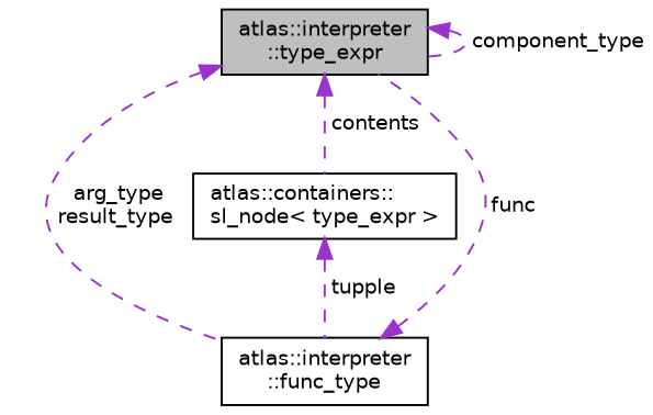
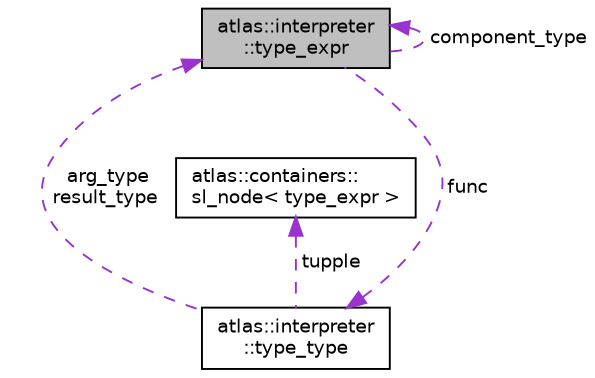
  digraph {
    node [color=black fillcolor=white fontname=Helvetica fontsize=10 shape=record style=filled]
    edge [color=darkorchid3 dir=back fontname=Helvetica fontsize=10 labelfontname=Helvetica labelfontsize=10 style=dashed]
    n1 [fillcolor=grey75 fontcolor=black height=0.2 label="atlas::interpreter\l::type_expr" width=0.4]
-   n2 [height=0.2 label="atlas::interpreter\l::func_type" width=0.4]
+   n2 [height=0.2 label="atlas::interpreter\l::type_type" width=0.4]
    n3 [height=0.2 label="atlas::containers::\lsl_node\< type_expr \>" width=0.4]
    n1 -> n1 [label=" component_type"]
    n1 -> n2 [label=" arg_type\nresult_type"]
-   n1 -> n3 [label=" contents"]
    n2 -> n1 [label=" func"]
    n3 -> n2 [label=" tupple"]
  }
